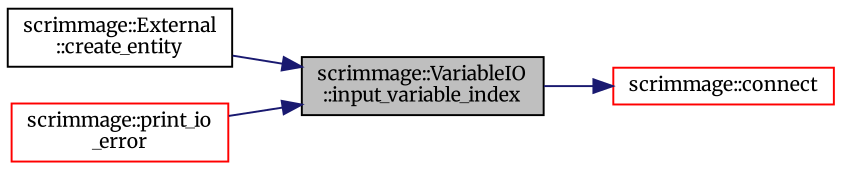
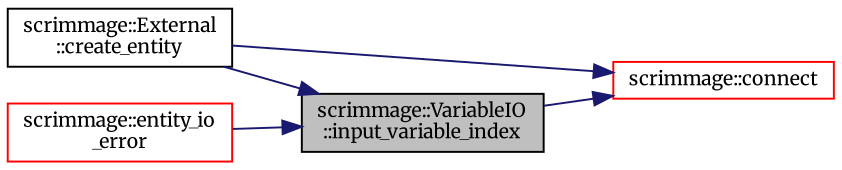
  digraph {
    fontname=Merriweather
    rankdir=RL
    node [color=black fillcolor=white fontname=Merriweather fontsize=10 shape=record style=filled]
    edge [color=midnightblue dir=back fontname=Merriweather fontsize=10 labelfontname=Helvetica labelfontsize=10 style=solid]
    n1 [fillcolor=grey75 fontcolor=black height=0.2 label="scrimmage::VariableIO\l::input_variable_index" width=0.4]
    n2 [height=0.2 label="scrimmage::External\l::create_entity" width=0.4]
-   n3 [color=red height=0.2 label="scrimmage::print_io\l_error" width=0.4]
+   n3 [color=red height=0.2 label="scrimmage::entity_io\l_error" width=0.4]
    n4 [color=red height=0.2 label="scrimmage::connect" width=0.4]
    n1 -> n2
    n1 -> n3
    n4 -> n1
+   n4 -> n2
  }
